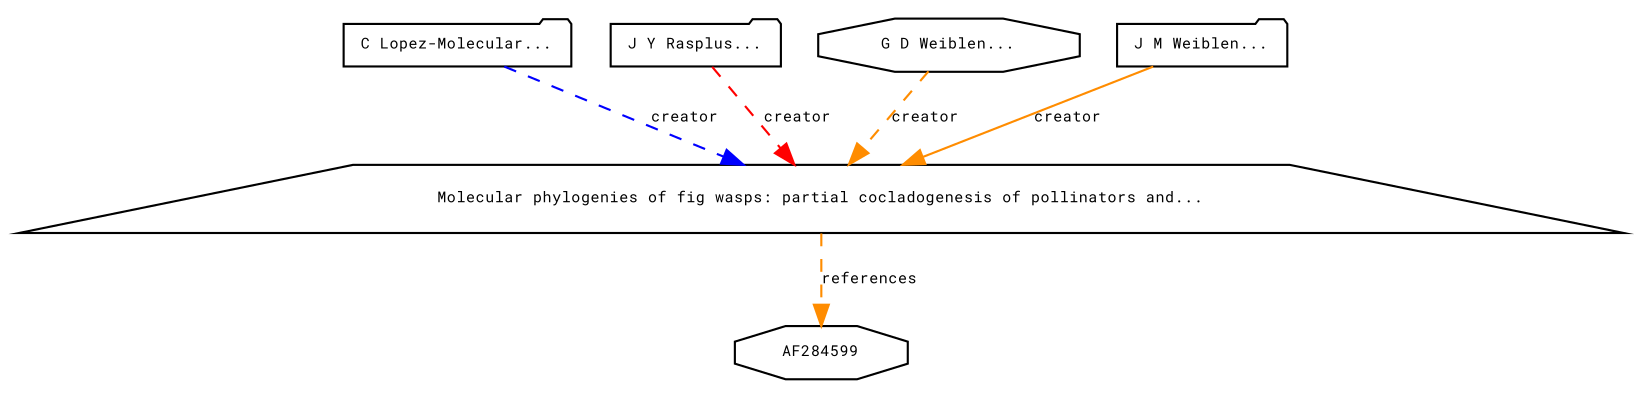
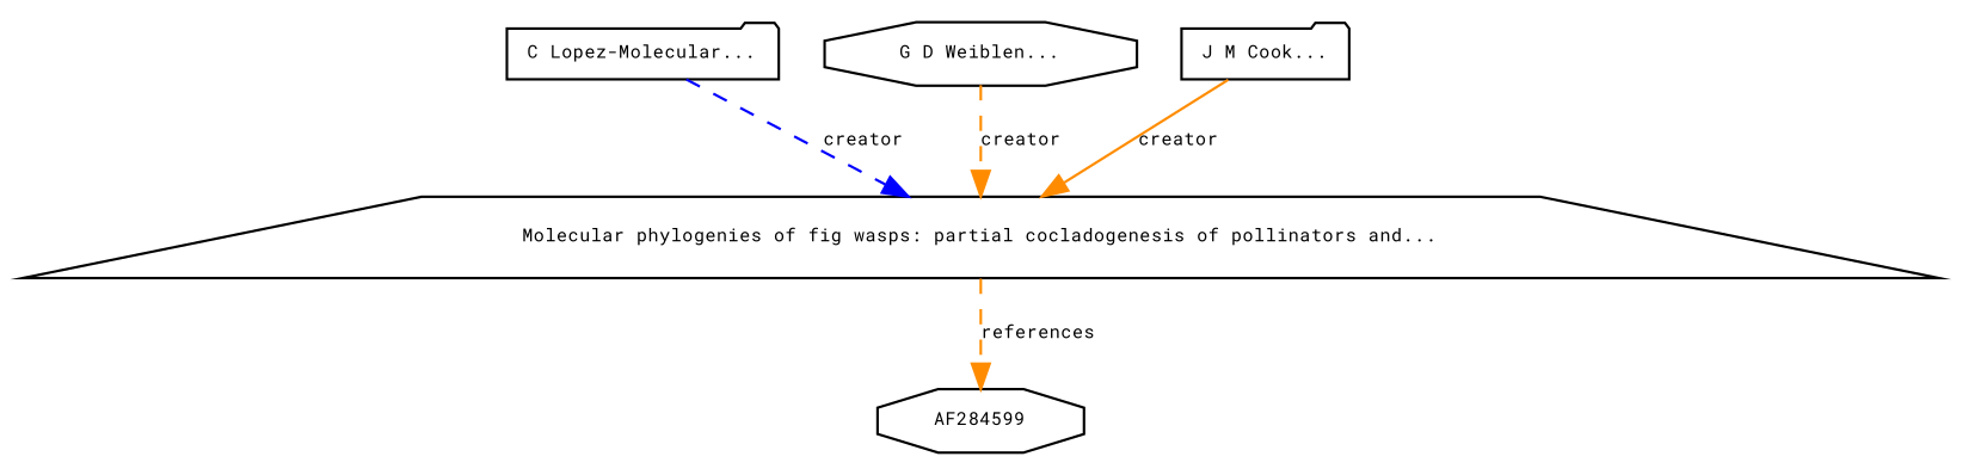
  digraph {
    fontname="Roboto Mono"
    node [fontname="Roboto Mono" fontsize=7 shape=folder]
    edge [color=darkorange fontname="Roboto Mono" fontsize=7 style=dashed]
    n1 [height=0.27433100247 label="Molecular phylogenies of fig wasps: partial cocladogenesis of pollinators and..." shape=trapezium width=0.27433100247]
    n2 [height=0.27433100247 label=AF284599 shape=octagon width=0.27433100247]
    n3 [height=0.27433100247 label="C Lopez-Molecular..." width=0.27433100247]
-   n4 [height=0.27433100247 label="J Y Rasplus..." width=0.27433100247]
    n5 [height=0.27433100247 label="G D Weiblen..." shape=octagon width=0.27433100247]
-   n6 [height=0.27433100247 label="J M Weiblen..." width=0.27433100247]
+   n6 [height=0.27433100247 label="J M Cook..." width=0.27433100247]
    n1 -> n2 [label=references]
    n3 -> n1 [color=blue label=creator]
-   n4 -> n1 [color=red label=creator]
    n5 -> n1 [label=creator]
    n6 -> n1 [label=creator style=solid]
  }
